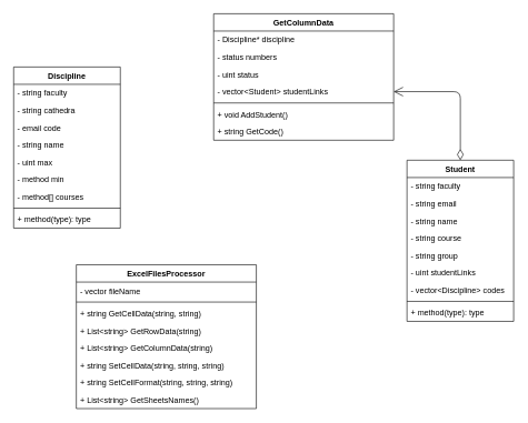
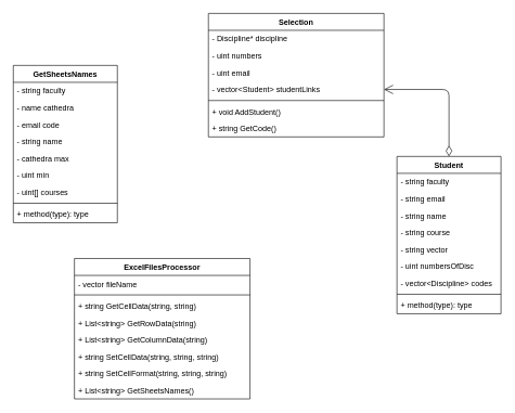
  <mxCell id="0" />
  <mxCell id="1" parent="0" />
- <mxCell id="2" value="Discipline" style="swimlane;fontStyle=1;align=center;verticalAlign=top;childLayout=stackLayout;horizontal=1;startSize=26;horizontalStack=0;resizeParent=1;resizeParentMax=0;resizeLast=0;collapsible=1;marginBottom=0;" parent="1" vertex="1"><mxGeometry x="20" y="100" width="160" height="242" as="geometry" /></mxCell>
+ <mxCell id="2" value="GetSheetsNames" style="swimlane;fontStyle=1;align=center;verticalAlign=top;childLayout=stackLayout;horizontal=1;startSize=26;horizontalStack=0;resizeParent=1;resizeParentMax=0;resizeLast=0;collapsible=1;marginBottom=0;" parent="1" vertex="1"><mxGeometry x="20" y="100" width="160" height="242" as="geometry" /></mxCell>
  <mxCell id="3" value="- string faculty" style="text;strokeColor=none;fillColor=none;align=left;verticalAlign=top;spacingLeft=4;spacingRight=4;overflow=hidden;rotatable=0;points=[[0,0.5],[1,0.5]];portConstraint=eastwest;" parent="2" vertex="1"><mxGeometry y="26" width="160" height="26" as="geometry" /></mxCell>
- <mxCell id="4" value="- string cathedra" style="text;strokeColor=none;fillColor=none;align=left;verticalAlign=top;spacingLeft=4;spacingRight=4;overflow=hidden;rotatable=0;points=[[0,0.5],[1,0.5]];portConstraint=eastwest;" parent="2" vertex="1"><mxGeometry y="52" width="160" height="26" as="geometry" /></mxCell>
+ <mxCell id="4" value="- name cathedra" style="text;strokeColor=none;fillColor=none;align=left;verticalAlign=top;spacingLeft=4;spacingRight=4;overflow=hidden;rotatable=0;points=[[0,0.5],[1,0.5]];portConstraint=eastwest;" parent="2" vertex="1"><mxGeometry y="52" width="160" height="26" as="geometry" /></mxCell>
  <mxCell id="5" value="- email code" style="text;strokeColor=none;fillColor=none;align=left;verticalAlign=top;spacingLeft=4;spacingRight=4;overflow=hidden;rotatable=0;points=[[0,0.5],[1,0.5]];portConstraint=eastwest;" parent="2" vertex="1"><mxGeometry y="78" width="160" height="26" as="geometry" /></mxCell>
  <mxCell id="6" value="- string name" style="text;strokeColor=none;fillColor=none;align=left;verticalAlign=top;spacingLeft=4;spacingRight=4;overflow=hidden;rotatable=0;points=[[0,0.5],[1,0.5]];portConstraint=eastwest;" parent="2" vertex="1"><mxGeometry y="104" width="160" height="26" as="geometry" /></mxCell>
- <mxCell id="7" value="- uint max" style="text;strokeColor=none;fillColor=none;align=left;verticalAlign=top;spacingLeft=4;spacingRight=4;overflow=hidden;rotatable=0;points=[[0,0.5],[1,0.5]];portConstraint=eastwest;" parent="2" vertex="1"><mxGeometry y="130" width="160" height="26" as="geometry" /></mxCell>
- <mxCell id="8" value="- method min" style="text;strokeColor=none;fillColor=none;align=left;verticalAlign=top;spacingLeft=4;spacingRight=4;overflow=hidden;rotatable=0;points=[[0,0.5],[1,0.5]];portConstraint=eastwest;" parent="2" vertex="1"><mxGeometry y="156" width="160" height="26" as="geometry" /></mxCell>
- <mxCell id="9" value="- method[] courses" style="text;strokeColor=none;fillColor=none;align=left;verticalAlign=top;spacingLeft=4;spacingRight=4;overflow=hidden;rotatable=0;points=[[0,0.5],[1,0.5]];portConstraint=eastwest;" parent="2" vertex="1"><mxGeometry y="182" width="160" height="26" as="geometry" /></mxCell>
+ <mxCell id="7" value="- cathedra max" style="text;strokeColor=none;fillColor=none;align=left;verticalAlign=top;spacingLeft=4;spacingRight=4;overflow=hidden;rotatable=0;points=[[0,0.5],[1,0.5]];portConstraint=eastwest;" parent="2" vertex="1"><mxGeometry y="130" width="160" height="26" as="geometry" /></mxCell>
+ <mxCell id="8" value="- uint min" style="text;strokeColor=none;fillColor=none;align=left;verticalAlign=top;spacingLeft=4;spacingRight=4;overflow=hidden;rotatable=0;points=[[0,0.5],[1,0.5]];portConstraint=eastwest;" parent="2" vertex="1"><mxGeometry y="156" width="160" height="26" as="geometry" /></mxCell>
+ <mxCell id="9" value="- uint[] courses" style="text;strokeColor=none;fillColor=none;align=left;verticalAlign=top;spacingLeft=4;spacingRight=4;overflow=hidden;rotatable=0;points=[[0,0.5],[1,0.5]];portConstraint=eastwest;" parent="2" vertex="1"><mxGeometry y="182" width="160" height="26" as="geometry" /></mxCell>
  <mxCell id="10" value="" style="line;strokeWidth=1;fillColor=none;align=left;verticalAlign=middle;spacingTop=-1;spacingLeft=3;spacingRight=3;rotatable=0;labelPosition=right;points=[];portConstraint=eastwest;" parent="2" vertex="1"><mxGeometry y="208" width="160" height="8" as="geometry" /></mxCell>
  <mxCell id="11" value="+ method(type): type" style="text;strokeColor=none;fillColor=none;align=left;verticalAlign=top;spacingLeft=4;spacingRight=4;overflow=hidden;rotatable=0;points=[[0,0.5],[1,0.5]];portConstraint=eastwest;" parent="2" vertex="1"><mxGeometry y="216" width="160" height="26" as="geometry" /></mxCell>
- <mxCell id="12" value="GetColumnData" style="swimlane;fontStyle=1;align=center;verticalAlign=top;childLayout=stackLayout;horizontal=1;startSize=26;horizontalStack=0;resizeParent=1;resizeParentMax=0;resizeLast=0;collapsible=1;marginBottom=0;" parent="1" vertex="1"><mxGeometry x="320" y="20" width="270" height="190" as="geometry" /></mxCell>
+ <mxCell id="12" value="Selection" style="swimlane;fontStyle=1;align=center;verticalAlign=top;childLayout=stackLayout;horizontal=1;startSize=26;horizontalStack=0;resizeParent=1;resizeParentMax=0;resizeLast=0;collapsible=1;marginBottom=0;" parent="1" vertex="1"><mxGeometry x="320" y="20" width="270" height="190" as="geometry" /></mxCell>
  <mxCell id="13" value="- Discipline* discipline" style="text;strokeColor=none;fillColor=none;align=left;verticalAlign=top;spacingLeft=4;spacingRight=4;overflow=hidden;rotatable=0;points=[[0,0.5],[1,0.5]];portConstraint=eastwest;" parent="12" vertex="1"><mxGeometry y="26" width="270" height="26" as="geometry" /></mxCell>
- <mxCell id="14" value="- status numbers" style="text;strokeColor=none;fillColor=none;align=left;verticalAlign=top;spacingLeft=4;spacingRight=4;overflow=hidden;rotatable=0;points=[[0,0.5],[1,0.5]];portConstraint=eastwest;" parent="12" vertex="1"><mxGeometry y="52" width="270" height="26" as="geometry" /></mxCell>
- <mxCell id="15" value="- uint status" style="text;strokeColor=none;fillColor=none;align=left;verticalAlign=top;spacingLeft=4;spacingRight=4;overflow=hidden;rotatable=0;points=[[0,0.5],[1,0.5]];portConstraint=eastwest;" parent="12" vertex="1"><mxGeometry y="78" width="270" height="26" as="geometry" /></mxCell>
+ <mxCell id="14" value="- uint numbers" style="text;strokeColor=none;fillColor=none;align=left;verticalAlign=top;spacingLeft=4;spacingRight=4;overflow=hidden;rotatable=0;points=[[0,0.5],[1,0.5]];portConstraint=eastwest;" parent="12" vertex="1"><mxGeometry y="52" width="270" height="26" as="geometry" /></mxCell>
+ <mxCell id="15" value="- uint email" style="text;strokeColor=none;fillColor=none;align=left;verticalAlign=top;spacingLeft=4;spacingRight=4;overflow=hidden;rotatable=0;points=[[0,0.5],[1,0.5]];portConstraint=eastwest;" parent="12" vertex="1"><mxGeometry y="78" width="270" height="26" as="geometry" /></mxCell>
  <mxCell id="16" value="- vector&lt;Student&gt; studentLinks" style="text;strokeColor=none;fillColor=none;align=left;verticalAlign=top;spacingLeft=4;spacingRight=4;overflow=hidden;rotatable=0;points=[[0,0.5],[1,0.5]];portConstraint=eastwest;" parent="12" vertex="1"><mxGeometry y="104" width="270" height="26" as="geometry" /></mxCell>
  <mxCell id="17" value="" style="line;strokeWidth=1;fillColor=none;align=left;verticalAlign=middle;spacingTop=-1;spacingLeft=3;spacingRight=3;rotatable=0;labelPosition=right;points=[];portConstraint=eastwest;" parent="12" vertex="1"><mxGeometry y="130" width="270" height="8" as="geometry" /></mxCell>
  <mxCell id="18" value="+ void AddStudent()" style="text;strokeColor=none;fillColor=none;align=left;verticalAlign=top;spacingLeft=4;spacingRight=4;overflow=hidden;rotatable=0;points=[[0,0.5],[1,0.5]];portConstraint=eastwest;" parent="12" vertex="1"><mxGeometry y="138" width="270" height="26" as="geometry" /></mxCell>
  <mxCell id="19" value="+ string GetCode()" style="text;strokeColor=none;fillColor=none;align=left;verticalAlign=top;spacingLeft=4;spacingRight=4;overflow=hidden;rotatable=0;points=[[0,0.5],[1,0.5]];portConstraint=eastwest;" parent="12" vertex="1"><mxGeometry y="164" width="270" height="26" as="geometry" /></mxCell>
  <mxCell id="20" value="Student" style="swimlane;fontStyle=1;align=center;verticalAlign=top;childLayout=stackLayout;horizontal=1;startSize=26;horizontalStack=0;resizeParent=1;resizeParentMax=0;resizeLast=0;collapsible=1;marginBottom=0;" parent="1" vertex="1"><mxGeometry x="610" y="240" width="160" height="242" as="geometry" /></mxCell>
  <mxCell id="21" value="- string faculty" style="text;strokeColor=none;fillColor=none;align=left;verticalAlign=top;spacingLeft=4;spacingRight=4;overflow=hidden;rotatable=0;points=[[0,0.5],[1,0.5]];portConstraint=eastwest;" parent="20" vertex="1"><mxGeometry y="26" width="160" height="26" as="geometry" /></mxCell>
  <mxCell id="22" value="- string email" style="text;strokeColor=none;fillColor=none;align=left;verticalAlign=top;spacingLeft=4;spacingRight=4;overflow=hidden;rotatable=0;points=[[0,0.5],[1,0.5]];portConstraint=eastwest;" parent="20" vertex="1"><mxGeometry y="52" width="160" height="26" as="geometry" /></mxCell>
  <mxCell id="23" value="- string name" style="text;strokeColor=none;fillColor=none;align=left;verticalAlign=top;spacingLeft=4;spacingRight=4;overflow=hidden;rotatable=0;points=[[0,0.5],[1,0.5]];portConstraint=eastwest;" parent="20" vertex="1"><mxGeometry y="78" width="160" height="26" as="geometry" /></mxCell>
  <mxCell id="24" value="- string course" style="text;strokeColor=none;fillColor=none;align=left;verticalAlign=top;spacingLeft=4;spacingRight=4;overflow=hidden;rotatable=0;points=[[0,0.5],[1,0.5]];portConstraint=eastwest;" parent="20" vertex="1"><mxGeometry y="104" width="160" height="26" as="geometry" /></mxCell>
- <mxCell id="25" value="- string group" style="text;strokeColor=none;fillColor=none;align=left;verticalAlign=top;spacingLeft=4;spacingRight=4;overflow=hidden;rotatable=0;points=[[0,0.5],[1,0.5]];portConstraint=eastwest;" parent="20" vertex="1"><mxGeometry y="130" width="160" height="26" as="geometry" /></mxCell>
- <mxCell id="26" value="- uint studentLinks" style="text;strokeColor=none;fillColor=none;align=left;verticalAlign=top;spacingLeft=4;spacingRight=4;overflow=hidden;rotatable=0;points=[[0,0.5],[1,0.5]];portConstraint=eastwest;" parent="20" vertex="1"><mxGeometry y="156" width="160" height="26" as="geometry" /></mxCell>
+ <mxCell id="25" value="- string vector" style="text;strokeColor=none;fillColor=none;align=left;verticalAlign=top;spacingLeft=4;spacingRight=4;overflow=hidden;rotatable=0;points=[[0,0.5],[1,0.5]];portConstraint=eastwest;" parent="20" vertex="1"><mxGeometry y="130" width="160" height="26" as="geometry" /></mxCell>
+ <mxCell id="26" value="- uint numbersOfDisc" style="text;strokeColor=none;fillColor=none;align=left;verticalAlign=top;spacingLeft=4;spacingRight=4;overflow=hidden;rotatable=0;points=[[0,0.5],[1,0.5]];portConstraint=eastwest;" parent="20" vertex="1"><mxGeometry y="156" width="160" height="26" as="geometry" /></mxCell>
  <mxCell id="27" value="- vector&lt;Discipline&gt; codes" style="text;strokeColor=none;fillColor=none;align=left;verticalAlign=top;spacingLeft=4;spacingRight=4;overflow=hidden;rotatable=0;points=[[0,0.5],[1,0.5]];portConstraint=eastwest;" parent="20" vertex="1"><mxGeometry y="182" width="160" height="26" as="geometry" /></mxCell>
  <mxCell id="28" value="" style="line;strokeWidth=1;fillColor=none;align=left;verticalAlign=middle;spacingTop=-1;spacingLeft=3;spacingRight=3;rotatable=0;labelPosition=right;points=[];portConstraint=eastwest;" parent="20" vertex="1"><mxGeometry y="208" width="160" height="8" as="geometry" /></mxCell>
  <mxCell id="29" value="+ method(type): type" style="text;strokeColor=none;fillColor=none;align=left;verticalAlign=top;spacingLeft=4;spacingRight=4;overflow=hidden;rotatable=0;points=[[0,0.5],[1,0.5]];portConstraint=eastwest;" parent="20" vertex="1"><mxGeometry y="216" width="160" height="26" as="geometry" /></mxCell>
  <mxCell id="30" value="" style="endArrow=open;html=1;endSize=12;startArrow=diamondThin;startSize=14;startFill=0;edgeStyle=orthogonalEdgeStyle;align=left;verticalAlign=bottom;exitX=0.5;exitY=0;exitDx=0;exitDy=0;entryX=1;entryY=0.5;entryDx=0;entryDy=0;" parent="1" source="20" target="16" edge="1"><mxGeometry x="-1" y="3" relative="1" as="geometry"><mxPoint x="670" y="170" as="sourcePoint" /><mxPoint x="830" y="170" as="targetPoint" /><Array as="points"><mxPoint x="690" y="137" /></Array></mxGeometry></mxCell>
  <mxCell id="31" value="ExcelFilesProcessor" style="swimlane;fontStyle=1;align=center;verticalAlign=top;childLayout=stackLayout;horizontal=1;startSize=26;horizontalStack=0;resizeParent=1;resizeParentMax=0;resizeLast=0;collapsible=1;marginBottom=0;" vertex="1" parent="1"><mxGeometry x="114" y="397" width="270" height="216" as="geometry" /></mxCell>
  <mxCell id="32" value="- vector fileName" style="text;strokeColor=none;fillColor=none;align=left;verticalAlign=top;spacingLeft=4;spacingRight=4;overflow=hidden;rotatable=0;points=[[0,0.5],[1,0.5]];portConstraint=eastwest;" vertex="1" parent="31"><mxGeometry y="26" width="270" height="26" as="geometry" /></mxCell>
  <mxCell id="33" value="" style="line;strokeWidth=1;fillColor=none;align=left;verticalAlign=middle;spacingTop=-1;spacingLeft=3;spacingRight=3;rotatable=0;labelPosition=right;points=[];portConstraint=eastwest;" vertex="1" parent="31"><mxGeometry y="52" width="270" height="8" as="geometry" /></mxCell>
  <mxCell id="34" value="+ string GetCellData(string, string)" style="text;strokeColor=none;fillColor=none;align=left;verticalAlign=top;spacingLeft=4;spacingRight=4;overflow=hidden;rotatable=0;points=[[0,0.5],[1,0.5]];portConstraint=eastwest;" vertex="1" parent="31"><mxGeometry y="60" width="270" height="26" as="geometry" /></mxCell>
  <mxCell id="35" value="+ List&lt;string&gt; GetRowData(string)" style="text;strokeColor=none;fillColor=none;align=left;verticalAlign=top;spacingLeft=4;spacingRight=4;overflow=hidden;rotatable=0;points=[[0,0.5],[1,0.5]];portConstraint=eastwest;" vertex="1" parent="31"><mxGeometry y="86" width="270" height="26" as="geometry" /></mxCell>
  <mxCell id="36" value="+ List&lt;string&gt; GetColumnData(string)" style="text;strokeColor=none;fillColor=none;align=left;verticalAlign=top;spacingLeft=4;spacingRight=4;overflow=hidden;rotatable=0;points=[[0,0.5],[1,0.5]];portConstraint=eastwest;" vertex="1" parent="31"><mxGeometry y="112" width="270" height="26" as="geometry" /></mxCell>
  <mxCell id="37" value="+ string SetCellData(string, string, string)" style="text;strokeColor=none;fillColor=none;align=left;verticalAlign=top;spacingLeft=4;spacingRight=4;overflow=hidden;rotatable=0;points=[[0,0.5],[1,0.5]];portConstraint=eastwest;" vertex="1" parent="31"><mxGeometry y="138" width="270" height="26" as="geometry" /></mxCell>
  <mxCell id="38" value="+ string SetCellFormat(string, string, string)" style="text;strokeColor=none;fillColor=none;align=left;verticalAlign=top;spacingLeft=4;spacingRight=4;overflow=hidden;rotatable=0;points=[[0,0.5],[1,0.5]];portConstraint=eastwest;" vertex="1" parent="31"><mxGeometry y="164" width="270" height="26" as="geometry" /></mxCell>
  <mxCell id="39" value="+ List&lt;string&gt; GetSheetsNames()" style="text;strokeColor=none;fillColor=none;align=left;verticalAlign=top;spacingLeft=4;spacingRight=4;overflow=hidden;rotatable=0;points=[[0,0.5],[1,0.5]];portConstraint=eastwest;" vertex="1" parent="31"><mxGeometry y="190" width="270" height="26" as="geometry" /></mxCell>
